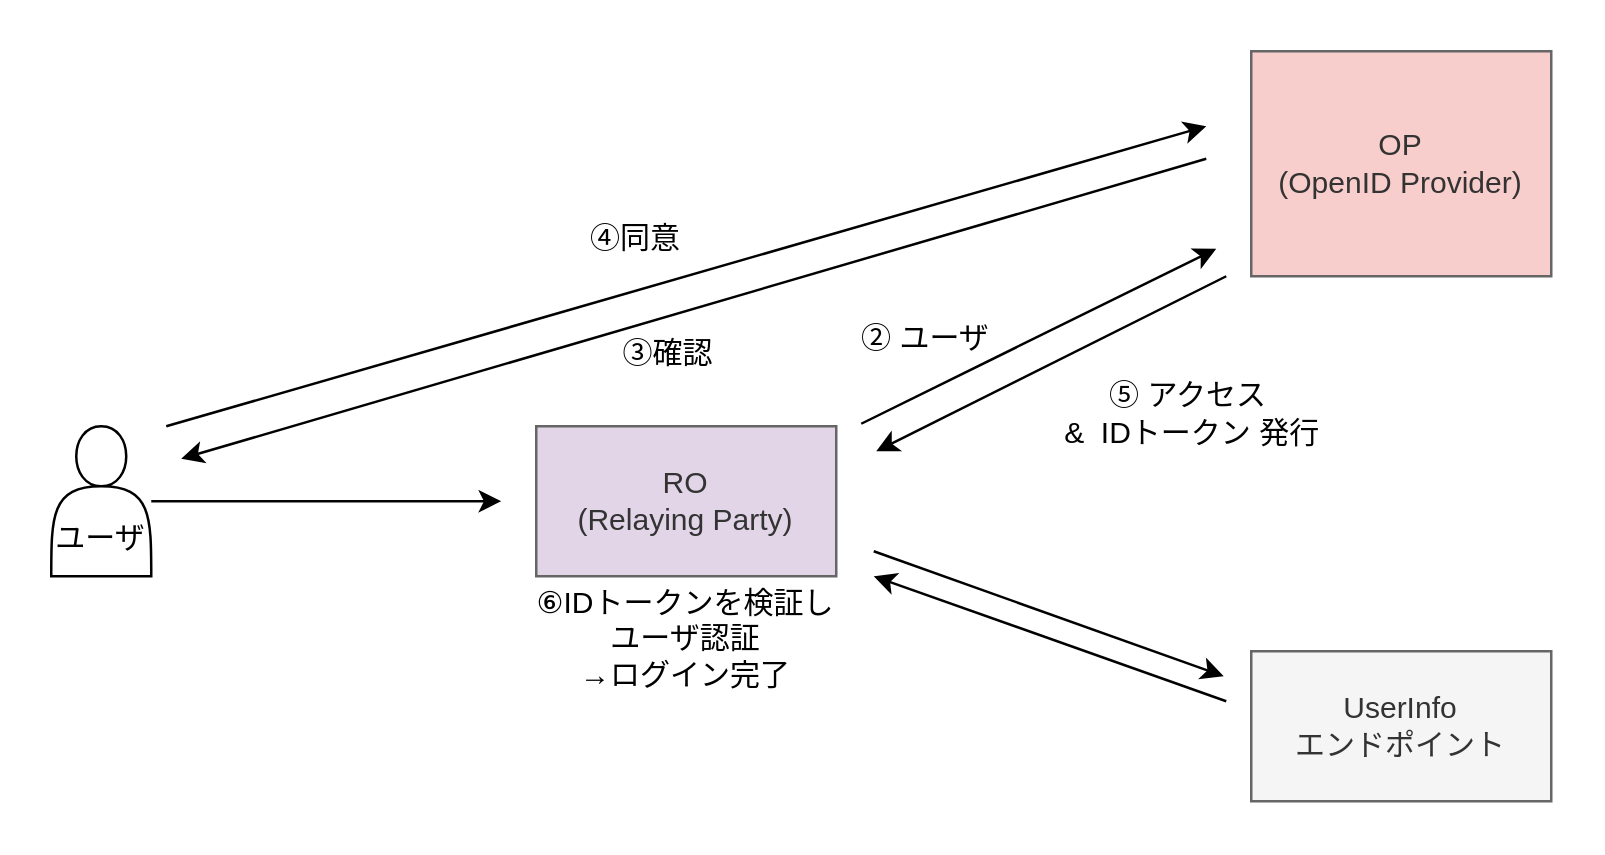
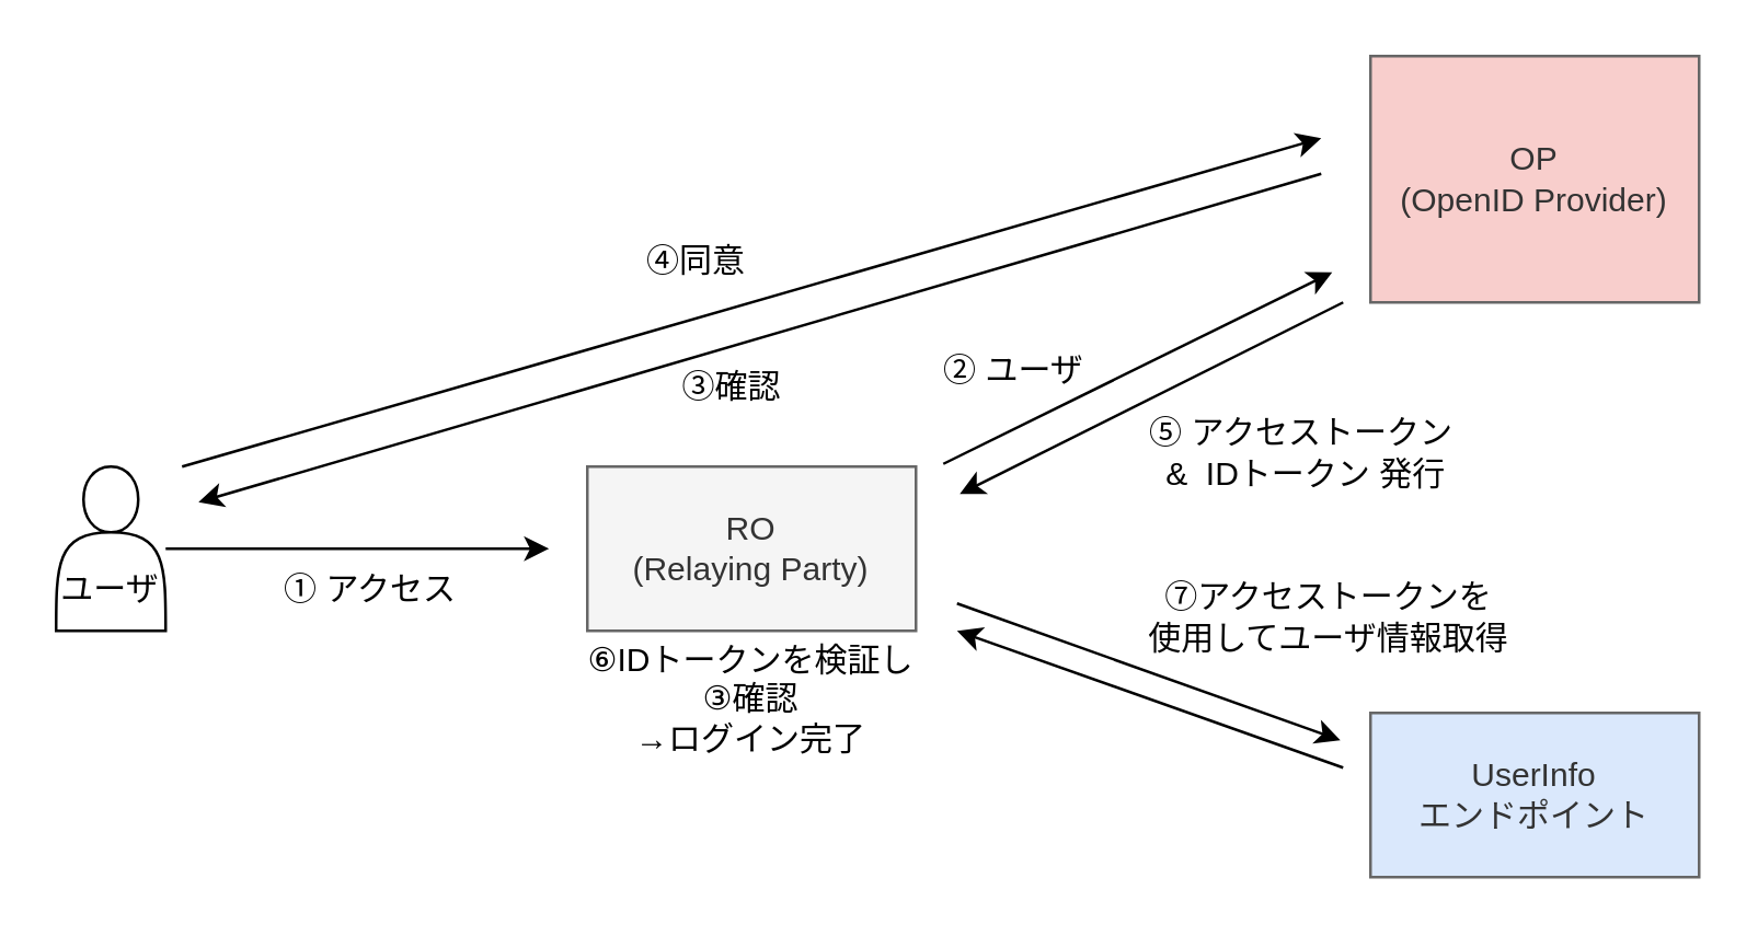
  <mxCell id="0" />
  <mxCell id="1" parent="0" />
  <mxCell id="2" value="&lt;br&gt;&lt;br&gt;ユーザ" style="shape=actor;whiteSpace=wrap;html=1;" parent="1" vertex="1"><mxGeometry x="20" y="170" width="40" height="60" as="geometry" /></mxCell>
- <mxCell id="3" value="RO&lt;br&gt;(Relaying Party)" style="rounded=0;whiteSpace=wrap;html=1;fillColor=#e1d5e7;fontColor=#333333;strokeColor=#666666;" parent="1" vertex="1"><mxGeometry x="214" y="170" width="120" height="60" as="geometry" /></mxCell>
+ <mxCell id="3" value="RO&lt;br&gt;(Relaying Party)" style="rounded=0;whiteSpace=wrap;html=1;fillColor=#f5f5f5;fontColor=#333333;strokeColor=#666666;" parent="1" vertex="1"><mxGeometry x="214" y="170" width="120" height="60" as="geometry" /></mxCell>
  <mxCell id="4" value="OP&lt;br&gt;(OpenID Provider)" style="rounded=0;whiteSpace=wrap;html=1;fillColor=#f8cecc;fontColor=#333333;strokeColor=#666666;" parent="1" vertex="1"><mxGeometry x="500" y="20" width="120" height="90" as="geometry" /></mxCell>
- <mxCell id="5" value="UserInfo&lt;br&gt;エンドポイント" style="rounded=0;whiteSpace=wrap;html=1;fillColor=#f5f5f5;fontColor=#333333;strokeColor=#666666;" parent="1" vertex="1"><mxGeometry x="500" y="260" width="120" height="60" as="geometry" /></mxCell>
+ <mxCell id="5" value="UserInfo&lt;br&gt;エンドポイント" style="rounded=0;whiteSpace=wrap;html=1;fillColor=#dae8fc;fontColor=#333333;strokeColor=#666666;" parent="1" vertex="1"><mxGeometry x="500" y="260" width="120" height="60" as="geometry" /></mxCell>
  <mxCell id="6" value="" style="endArrow=classic;html=1;strokeColor=#030303;" parent="1" source="2" edge="1"><mxGeometry width="50" height="50" relative="1" as="geometry"><mxPoint x="270" y="220" as="sourcePoint" /><mxPoint x="200" y="200" as="targetPoint" /></mxGeometry></mxCell>
  <mxCell id="7" value="" style="endArrow=classic;html=1;strokeColor=#000000;" parent="1" edge="1"><mxGeometry width="50" height="50" relative="1" as="geometry"><mxPoint x="344" y="169" as="sourcePoint" /><mxPoint x="486" y="99" as="targetPoint" /></mxGeometry></mxCell>
+ <mxCell id="8" value="&lt;font color=&quot;#000000&quot;&gt;① アクセス&lt;/font&gt;" style="text;html=1;strokeColor=none;fillColor=none;align=center;verticalAlign=middle;whiteSpace=wrap;rounded=0;" parent="1" vertex="1"><mxGeometry x="100" y="200" width="70" height="30" as="geometry" /></mxCell>
  <mxCell id="9" value="&lt;font color=&quot;#000000&quot;&gt;② ユーザ&lt;/font&gt;" style="text;html=1;strokeColor=none;fillColor=none;align=center;verticalAlign=middle;whiteSpace=wrap;rounded=0;" parent="1" vertex="1"><mxGeometry x="330" y="120" width="80" height="30" as="geometry" /></mxCell>
  <mxCell id="10" value="" style="endArrow=classic;html=1;strokeColor=#000000;" parent="1" edge="1"><mxGeometry width="50" height="50" relative="1" as="geometry"><mxPoint x="482" y="63" as="sourcePoint" /><mxPoint x="72" y="183" as="targetPoint" /></mxGeometry></mxCell>
  <mxCell id="11" value="&lt;font color=&quot;#000000&quot;&gt;③確認&lt;/font&gt;" style="text;html=1;strokeColor=none;fillColor=none;align=center;verticalAlign=middle;whiteSpace=wrap;rounded=0;" parent="1" vertex="1"><mxGeometry x="227" y="126" width="80" height="30" as="geometry" /></mxCell>
  <mxCell id="12" value="" style="endArrow=classic;html=1;strokeColor=#000000;" parent="1" edge="1"><mxGeometry width="50" height="50" relative="1" as="geometry"><mxPoint x="66" y="170" as="sourcePoint" /><mxPoint x="482" y="50" as="targetPoint" /></mxGeometry></mxCell>
  <mxCell id="13" value="&lt;font color=&quot;#000000&quot;&gt;④同意&lt;/font&gt;" style="text;html=1;align=center;verticalAlign=middle;whiteSpace=wrap;rounded=0;" parent="1" vertex="1"><mxGeometry x="214" y="80" width="80" height="30" as="geometry" /></mxCell>
  <mxCell id="14" value="" style="endArrow=classic;html=1;strokeColor=#000000;" parent="1" edge="1"><mxGeometry width="50" height="50" relative="1" as="geometry"><mxPoint x="490" y="110" as="sourcePoint" /><mxPoint x="350" y="180" as="targetPoint" /></mxGeometry></mxCell>
- <mxCell id="15" value="&lt;font color=&quot;#030303&quot;&gt;⑤ アクセス&lt;br&gt;&amp;nbsp;&amp;amp;&amp;nbsp; IDトークン 発行&lt;/font&gt;" style="text;html=1;strokeColor=none;fillColor=none;align=center;verticalAlign=middle;whiteSpace=wrap;rounded=0;" parent="1" vertex="1"><mxGeometry x="400" y="150" width="150" height="30" as="geometry" /></mxCell>
- <mxCell id="16" value="&lt;font color=&quot;#000000&quot;&gt;⑥IDトークンを検証し&lt;br&gt;ユーザ認証&lt;br&gt;→ログイン完了&lt;/font&gt;" style="text;html=1;strokeColor=none;fillColor=none;align=center;verticalAlign=middle;whiteSpace=wrap;rounded=0;" parent="1" vertex="1"><mxGeometry x="199" y="240" width="150" height="30" as="geometry" /></mxCell>
+ <mxCell id="15" value="&lt;font color=&quot;#030303&quot;&gt;⑤ アクセストークン&lt;br&gt;&amp;nbsp;&amp;amp;&amp;nbsp; IDトークン 発行&lt;/font&gt;" style="text;html=1;strokeColor=none;fillColor=none;align=center;verticalAlign=middle;whiteSpace=wrap;rounded=0;" parent="1" vertex="1"><mxGeometry x="400" y="150" width="150" height="30" as="geometry" /></mxCell>
+ <mxCell id="16" value="&lt;font color=&quot;#000000&quot;&gt;⑥IDトークンを検証し&lt;br&gt;③確認&lt;br&gt;→ログイン完了&lt;/font&gt;" style="text;html=1;strokeColor=none;fillColor=none;align=center;verticalAlign=middle;whiteSpace=wrap;rounded=0;" parent="1" vertex="1"><mxGeometry x="199" y="240" width="150" height="30" as="geometry" /></mxCell>
+ <mxCell id="17" value="&lt;font color=&quot;#030303&quot;&gt;⑦アクセストークンを&lt;br&gt;使用してユーザ情報取得&lt;/font&gt;" style="text;html=1;strokeColor=none;fillColor=none;align=center;verticalAlign=middle;whiteSpace=wrap;rounded=0;" parent="1" vertex="1"><mxGeometry x="410" y="210" width="150" height="30" as="geometry" /></mxCell>
  <mxCell id="18" value="" style="endArrow=classic;html=1;strokeColor=#000000;" parent="1" edge="1"><mxGeometry width="50" height="50" relative="1" as="geometry"><mxPoint x="349" y="220" as="sourcePoint" /><mxPoint x="489" y="270" as="targetPoint" /></mxGeometry></mxCell>
  <mxCell id="19" value="" style="endArrow=classic;html=1;strokeColor=#000000;" parent="1" edge="1"><mxGeometry width="50" height="50" relative="1" as="geometry"><mxPoint x="490" y="280" as="sourcePoint" /><mxPoint x="349" y="230" as="targetPoint" /></mxGeometry></mxCell>
